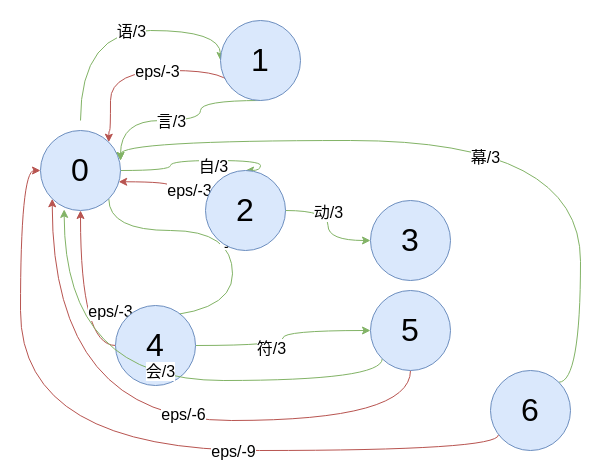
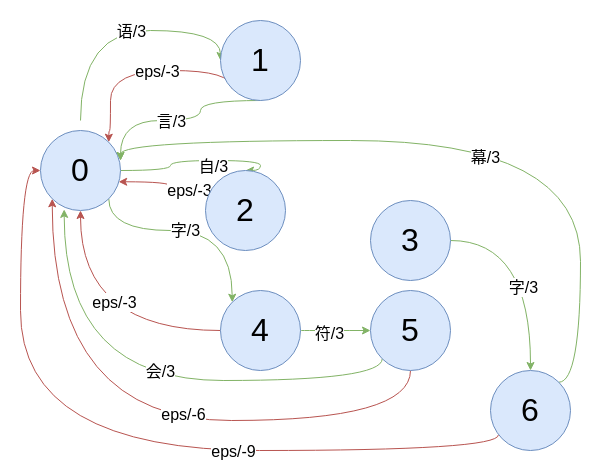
  <mxCell id="0" />
  <mxCell id="1" parent="0" />
  <mxCell id="2" style="edgeStyle=orthogonalEdgeStyle;curved=1;orthogonalLoop=1;jettySize=auto;html=1;entryX=0;entryY=0.5;entryDx=0;entryDy=0;fontSize=16;fillColor=#d5e8d4;strokeColor=#82b366;" edge="1" parent="1" target="13"><mxGeometry relative="1" as="geometry"><mxPoint x="80" y="120" as="sourcePoint" /><Array as="points"><mxPoint x="80" y="30" /><mxPoint x="220" y="30" /></Array></mxGeometry></mxCell>
  <mxCell id="3" value="&lt;font style=&quot;font-size: 16px;&quot;&gt;语/3&lt;br&gt;&lt;/font&gt;" style="edgeLabel;html=1;align=center;verticalAlign=middle;resizable=0;points=[];fontSize=16;" vertex="1" connectable="0" parent="2"><mxGeometry x="0.211" y="-12" relative="1" as="geometry"><mxPoint x="-17" y="-12" as="offset" /></mxGeometry></mxCell>
  <mxCell id="4" style="edgeStyle=orthogonalEdgeStyle;curved=1;orthogonalLoop=1;jettySize=auto;html=1;exitX=1;exitY=0.5;exitDx=0;exitDy=0;entryX=0.5;entryY=0;entryDx=0;entryDy=0;fontSize=32;fillColor=#d5e8d4;strokeColor=#82b366;" edge="1" parent="1" source="8" target="18"><mxGeometry relative="1" as="geometry"><Array as="points"><mxPoint x="170" y="170" /><mxPoint x="170" y="160" /><mxPoint x="260" y="160" /></Array></mxGeometry></mxCell>
  <mxCell id="5" value="&lt;font style=&quot;font-size: 16px;&quot;&gt;自/3&lt;/font&gt;" style="edgeLabel;html=1;align=center;verticalAlign=middle;resizable=0;points=[];fontSize=32;" vertex="1" connectable="0" parent="4"><mxGeometry x="0.166" relative="1" as="geometry"><mxPoint as="offset" /></mxGeometry></mxCell>
  <mxCell id="6" style="edgeStyle=orthogonalEdgeStyle;curved=1;orthogonalLoop=1;jettySize=auto;html=1;exitX=1;exitY=1;exitDx=0;exitDy=0;entryX=0;entryY=0;entryDx=0;entryDy=0;fontSize=16;fillColor=#d5e8d4;strokeColor=#82b366;" edge="1" parent="1" source="8" target="26"><mxGeometry relative="1" as="geometry"><Array as="points"><mxPoint x="108" y="230" /><mxPoint x="232" y="230" /></Array></mxGeometry></mxCell>
  <mxCell id="7" value="字/3" style="edgeLabel;html=1;align=center;verticalAlign=middle;resizable=0;points=[];fontSize=16;" vertex="1" connectable="0" parent="6"><mxGeometry x="-0.049" y="1" relative="1" as="geometry"><mxPoint as="offset" /></mxGeometry></mxCell>
  <mxCell id="8" value="&lt;font style=&quot;font-size: 32px;&quot;&gt;0&lt;/font&gt;" style="ellipse;whiteSpace=wrap;html=1;aspect=fixed;fillColor=#dae8fc;strokeColor=#6c8ebf;" vertex="1" parent="1"><mxGeometry x="40" y="130" width="80" height="80" as="geometry" /></mxCell>
  <mxCell id="9" style="edgeStyle=orthogonalEdgeStyle;curved=1;orthogonalLoop=1;jettySize=auto;html=1;exitX=0;exitY=1;exitDx=0;exitDy=0;entryX=1;entryY=0;entryDx=0;entryDy=0;fontSize=16;fillColor=#f8cecc;strokeColor=#b85450;" edge="1" parent="1" source="13" target="8"><mxGeometry relative="1" as="geometry"><Array as="points"><mxPoint x="232" y="70" /><mxPoint x="110" y="70" /><mxPoint x="110" y="130" /><mxPoint x="108" y="130" /></Array></mxGeometry></mxCell>
  <mxCell id="10" value="eps/-3" style="edgeLabel;html=1;align=center;verticalAlign=middle;resizable=0;points=[];fontSize=16;" vertex="1" connectable="0" parent="9"><mxGeometry x="-0.124" y="2" relative="1" as="geometry"><mxPoint y="-2" as="offset" /></mxGeometry></mxCell>
  <mxCell id="11" style="edgeStyle=orthogonalEdgeStyle;curved=1;orthogonalLoop=1;jettySize=auto;html=1;exitX=0.5;exitY=1;exitDx=0;exitDy=0;fontSize=16;fillColor=#d5e8d4;strokeColor=#82b366;" edge="1" parent="1" source="13"><mxGeometry relative="1" as="geometry"><mxPoint x="120" y="160" as="targetPoint" /><Array as="points"><mxPoint x="200" y="100" /><mxPoint x="200" y="120" /><mxPoint x="120" y="120" /></Array></mxGeometry></mxCell>
  <mxCell id="12" value="言/3" style="edgeLabel;html=1;align=center;verticalAlign=middle;resizable=0;points=[];fontSize=16;" vertex="1" connectable="0" parent="11"><mxGeometry x="0.022" y="-17" relative="1" as="geometry"><mxPoint x="-8" y="17" as="offset" /></mxGeometry></mxCell>
  <mxCell id="13" value="&lt;font style=&quot;font-size: 32px;&quot;&gt;1&lt;/font&gt;" style="ellipse;whiteSpace=wrap;html=1;aspect=fixed;fillColor=#dae8fc;strokeColor=#6c8ebf;" vertex="1" parent="1"><mxGeometry x="220" y="20" width="80" height="80" as="geometry" /></mxCell>
  <mxCell id="14" style="edgeStyle=orthogonalEdgeStyle;curved=1;orthogonalLoop=1;jettySize=auto;html=1;exitX=0;exitY=0;exitDx=0;exitDy=0;entryX=0.977;entryY=0.641;entryDx=0;entryDy=0;entryPerimeter=0;fontSize=16;fillColor=#f8cecc;strokeColor=#b85450;" edge="1" parent="1" source="18" target="8"><mxGeometry relative="1" as="geometry"><Array as="points"><mxPoint x="232" y="190" /><mxPoint x="170" y="190" /><mxPoint x="170" y="181" /></Array></mxGeometry></mxCell>
  <mxCell id="15" value="eps/-3" style="edgeLabel;html=1;align=center;verticalAlign=middle;resizable=0;points=[];fontSize=16;" vertex="1" connectable="0" parent="14"><mxGeometry x="-0.088" y="-1" relative="1" as="geometry"><mxPoint as="offset" /></mxGeometry></mxCell>
- <mxCell id="16" style="edgeStyle=orthogonalEdgeStyle;curved=1;orthogonalLoop=1;jettySize=auto;html=1;entryX=0;entryY=0.5;entryDx=0;entryDy=0;fontSize=16;fillColor=#d5e8d4;strokeColor=#82b366;" edge="1" parent="1" source="18" target="21"><mxGeometry relative="1" as="geometry" /></mxCell>
- <mxCell id="17" value="动/3" style="edgeLabel;html=1;align=center;verticalAlign=middle;resizable=0;points=[];fontSize=16;" vertex="1" connectable="0" parent="16"><mxGeometry x="-0.237" relative="1" as="geometry"><mxPoint as="offset" /></mxGeometry></mxCell>
  <mxCell id="18" value="&lt;font style=&quot;font-size: 32px;&quot;&gt;2&lt;/font&gt;" style="ellipse;whiteSpace=wrap;html=1;aspect=fixed;fillColor=#dae8fc;strokeColor=#6c8ebf;" vertex="1" parent="1"><mxGeometry x="205" y="170" width="80" height="80" as="geometry" /></mxCell>
+ <mxCell id="19" style="edgeStyle=orthogonalEdgeStyle;curved=1;orthogonalLoop=1;jettySize=auto;html=1;fontSize=16;fillColor=#d5e8d4;strokeColor=#82b366;" edge="1" parent="1" source="21" target="31"><mxGeometry relative="1" as="geometry" /></mxCell>
+ <mxCell id="20" value="字/3" style="edgeLabel;html=1;align=center;verticalAlign=middle;resizable=0;points=[];fontSize=16;" vertex="1" connectable="0" parent="19"><mxGeometry x="0.199" y="-8" relative="1" as="geometry"><mxPoint as="offset" /></mxGeometry></mxCell>
  <mxCell id="21" value="&lt;font style=&quot;font-size: 32px;&quot;&gt;3&lt;/font&gt;" style="ellipse;whiteSpace=wrap;html=1;aspect=fixed;fillColor=#dae8fc;strokeColor=#6c8ebf;" vertex="1" parent="1"><mxGeometry x="370" y="200" width="80" height="80" as="geometry" /></mxCell>
  <mxCell id="22" style="edgeStyle=orthogonalEdgeStyle;curved=1;orthogonalLoop=1;jettySize=auto;html=1;exitX=0;exitY=0.5;exitDx=0;exitDy=0;fontSize=16;fillColor=#f8cecc;strokeColor=#b85450;" edge="1" parent="1" source="26" target="8"><mxGeometry relative="1" as="geometry" /></mxCell>
  <mxCell id="23" value="eps/-3" style="edgeLabel;html=1;align=center;verticalAlign=middle;resizable=0;points=[];fontSize=16;" vertex="1" connectable="0" parent="22"><mxGeometry x="-0.177" y="-29" relative="1" as="geometry"><mxPoint as="offset" /></mxGeometry></mxCell>
  <mxCell id="24" style="edgeStyle=orthogonalEdgeStyle;curved=1;orthogonalLoop=1;jettySize=auto;html=1;exitX=1;exitY=0.5;exitDx=0;exitDy=0;fontSize=16;fillColor=#d5e8d4;strokeColor=#82b366;" edge="1" parent="1" source="26" target="36"><mxGeometry relative="1" as="geometry" /></mxCell>
  <mxCell id="25" value="符/3" style="edgeLabel;html=1;align=center;verticalAlign=middle;resizable=0;points=[];fontSize=16;" vertex="1" connectable="0" parent="24"><mxGeometry x="-0.213" y="-2" relative="1" as="geometry"><mxPoint as="offset" /></mxGeometry></mxCell>
- <mxCell id="26" value="&lt;font style=&quot;font-size: 32px;&quot;&gt;4&lt;/font&gt;" style="ellipse;whiteSpace=wrap;html=1;aspect=fixed;fillColor=#dae8fc;strokeColor=#6c8ebf;" vertex="1" parent="1"><mxGeometry x="115" y="305" width="80" height="80" as="geometry" /></mxCell>
+ <mxCell id="26" value="&lt;font style=&quot;font-size: 32px;&quot;&gt;4&lt;/font&gt;" style="ellipse;whiteSpace=wrap;html=1;aspect=fixed;fillColor=#dae8fc;strokeColor=#6c8ebf;" vertex="1" parent="1"><mxGeometry x="220" y="290" width="80" height="80" as="geometry" /></mxCell>
  <mxCell id="27" style="edgeStyle=orthogonalEdgeStyle;curved=1;orthogonalLoop=1;jettySize=auto;html=1;entryX=0;entryY=0.5;entryDx=0;entryDy=0;fontSize=16;exitX=0.099;exitY=0.805;exitDx=0;exitDy=0;exitPerimeter=0;fillColor=#f8cecc;strokeColor=#b85450;" edge="1" parent="1" source="31" target="8"><mxGeometry relative="1" as="geometry"><Array as="points"><mxPoint x="498" y="450" /><mxPoint x="20" y="450" /><mxPoint x="20" y="170" /></Array></mxGeometry></mxCell>
  <mxCell id="28" value="eps/-9" style="edgeLabel;html=1;align=center;verticalAlign=middle;resizable=0;points=[];fontSize=16;" vertex="1" connectable="0" parent="27"><mxGeometry x="-0.292" y="-15" relative="1" as="geometry"><mxPoint y="15" as="offset" /></mxGeometry></mxCell>
  <mxCell id="29" style="edgeStyle=orthogonalEdgeStyle;curved=1;orthogonalLoop=1;jettySize=auto;html=1;exitX=1;exitY=0;exitDx=0;exitDy=0;fontSize=16;fillColor=#d5e8d4;strokeColor=#82b366;" edge="1" parent="1" source="31"><mxGeometry relative="1" as="geometry"><mxPoint x="120" y="160" as="targetPoint" /><Array as="points"><mxPoint x="580" y="382" /><mxPoint x="580" y="140" /><mxPoint x="120" y="140" /></Array></mxGeometry></mxCell>
  <mxCell id="30" value="幕/3" style="edgeLabel;html=1;align=center;verticalAlign=middle;resizable=0;points=[];fontSize=16;" vertex="1" connectable="0" parent="29"><mxGeometry x="-0.033" y="16" relative="1" as="geometry"><mxPoint as="offset" /></mxGeometry></mxCell>
  <mxCell id="31" value="&lt;font style=&quot;font-size: 32px;&quot;&gt;6&lt;/font&gt;" style="ellipse;whiteSpace=wrap;html=1;aspect=fixed;fillColor=#dae8fc;strokeColor=#6c8ebf;" vertex="1" parent="1"><mxGeometry x="490" y="370" width="80" height="80" as="geometry" /></mxCell>
  <mxCell id="32" style="edgeStyle=orthogonalEdgeStyle;curved=1;orthogonalLoop=1;jettySize=auto;html=1;exitX=0.5;exitY=1;exitDx=0;exitDy=0;entryX=0;entryY=1;entryDx=0;entryDy=0;fontSize=16;fillColor=#f8cecc;strokeColor=#b85450;" edge="1" parent="1" source="36" target="8"><mxGeometry relative="1" as="geometry"><Array as="points"><mxPoint x="410" y="420" /><mxPoint x="52" y="420" /></Array></mxGeometry></mxCell>
  <mxCell id="33" value="eps/-6" style="edgeLabel;html=1;align=center;verticalAlign=middle;resizable=0;points=[];fontSize=16;" vertex="1" connectable="0" parent="32"><mxGeometry x="-0.117" y="-7" relative="1" as="geometry"><mxPoint as="offset" /></mxGeometry></mxCell>
  <mxCell id="34" style="edgeStyle=orthogonalEdgeStyle;curved=1;orthogonalLoop=1;jettySize=auto;html=1;exitX=0;exitY=1;exitDx=0;exitDy=0;entryX=0.296;entryY=0.986;entryDx=0;entryDy=0;entryPerimeter=0;fontSize=16;fillColor=#d5e8d4;strokeColor=#82b366;" edge="1" parent="1" source="36" target="8"><mxGeometry relative="1" as="geometry"><Array as="points"><mxPoint x="382" y="380" /><mxPoint x="64" y="380" /></Array></mxGeometry></mxCell>
  <mxCell id="35" value="会/3" style="edgeLabel;html=1;align=center;verticalAlign=middle;resizable=0;points=[];fontSize=16;" vertex="1" connectable="0" parent="34"><mxGeometry x="-0.043" y="-10" relative="1" as="geometry"><mxPoint as="offset" /></mxGeometry></mxCell>
  <mxCell id="36" value="&lt;font style=&quot;font-size: 32px;&quot;&gt;5&lt;/font&gt;" style="ellipse;whiteSpace=wrap;html=1;aspect=fixed;fillColor=#dae8fc;strokeColor=#6c8ebf;" vertex="1" parent="1"><mxGeometry x="370" y="290" width="80" height="80" as="geometry" /></mxCell>
